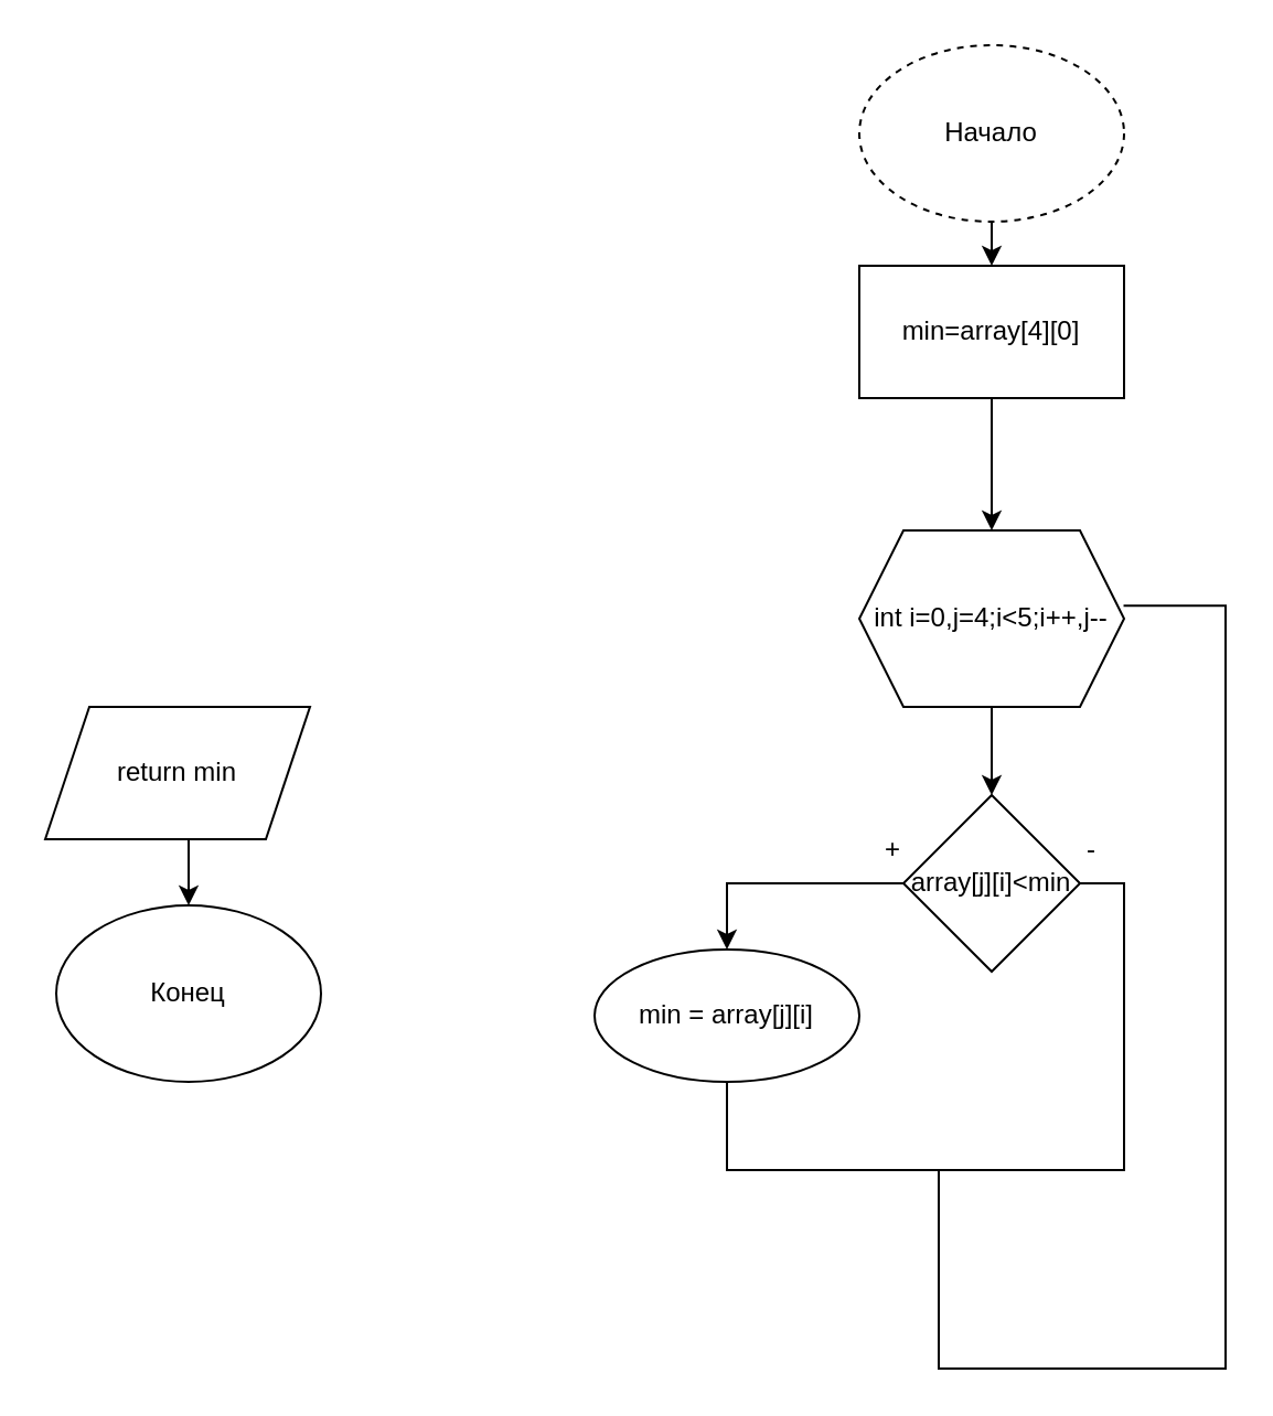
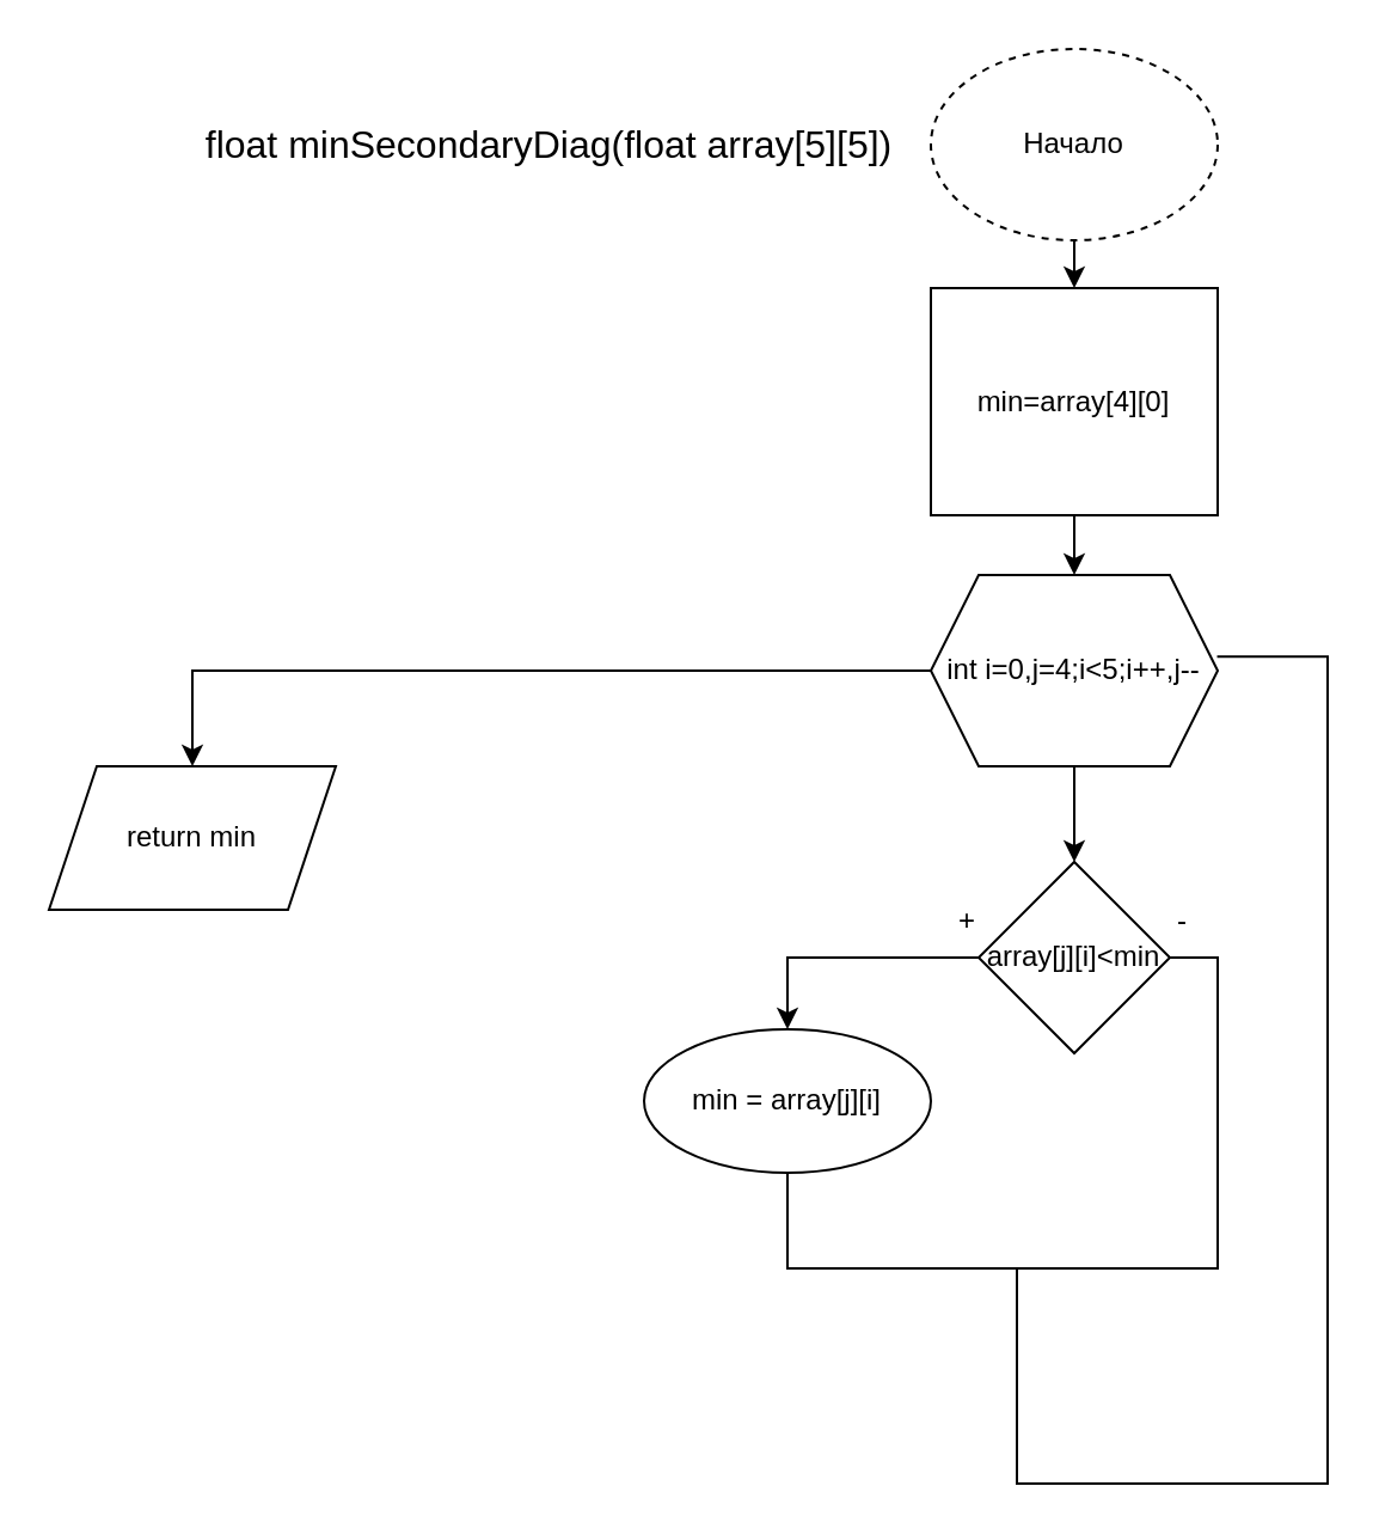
  <mxCell id="0" />
  <mxCell id="1" parent="0" />
  <mxCell id="2" style="edgeStyle=orthogonalEdgeStyle;rounded=0;orthogonalLoop=1;jettySize=auto;html=1;exitX=0.5;exitY=1;exitDx=0;exitDy=0;entryX=0.5;entryY=0;entryDx=0;entryDy=0;" parent="1" source="3" target="5" edge="1"><mxGeometry relative="1" as="geometry" /></mxCell>
  <mxCell id="3" value="&lt;div&gt;Начало&lt;/div&gt;" style="ellipse;whiteSpace=wrap;html=1;dashed=1;" parent="1" vertex="1"><mxGeometry x="389" y="20" width="120" height="80" as="geometry" /></mxCell>
  <mxCell id="4" style="edgeStyle=orthogonalEdgeStyle;rounded=0;orthogonalLoop=1;jettySize=auto;html=1;exitX=0.5;exitY=1;exitDx=0;exitDy=0;entryX=0.5;entryY=0;entryDx=0;entryDy=0;" parent="1" source="5" target="8" edge="1"><mxGeometry relative="1" as="geometry" /></mxCell>
- <mxCell id="5" value="min=array[4][0]" style="rounded=0;whiteSpace=wrap;html=1;" parent="1" vertex="1"><mxGeometry x="389" y="120" width="120" height="60" as="geometry" /></mxCell>
+ <mxCell id="5" value="min=array[4][0]" style="rounded=0;whiteSpace=wrap;html=1;" parent="1" vertex="1"><mxGeometry x="389" y="120" width="120" height="95" as="geometry" /></mxCell>
  <mxCell id="6" style="edgeStyle=orthogonalEdgeStyle;rounded=0;orthogonalLoop=1;jettySize=auto;html=1;exitX=0.5;exitY=1;exitDx=0;exitDy=0;entryX=0.5;entryY=0;entryDx=0;entryDy=0;" parent="1" source="8" target="11" edge="1"><mxGeometry relative="1" as="geometry" /></mxCell>
+ <mxCell id="7" style="edgeStyle=orthogonalEdgeStyle;rounded=0;orthogonalLoop=1;jettySize=auto;html=1;exitX=0;exitY=0.5;exitDx=0;exitDy=0;entryX=0.5;entryY=0;entryDx=0;entryDy=0;strokeColor=default;endArrow=classic;endFill=1;" parent="1" source="8" target="17" edge="1"><mxGeometry relative="1" as="geometry" /></mxCell>
  <mxCell id="8" value="int i=0,j=4;i&amp;lt;5;i++,j--" style="shape=hexagon;perimeter=hexagonPerimeter2;whiteSpace=wrap;html=1;fixedSize=1;" parent="1" vertex="1"><mxGeometry x="389" y="240" width="120" height="80" as="geometry" /></mxCell>
  <mxCell id="9" style="edgeStyle=orthogonalEdgeStyle;rounded=0;orthogonalLoop=1;jettySize=auto;html=1;exitX=0;exitY=0.5;exitDx=0;exitDy=0;entryX=0.5;entryY=0;entryDx=0;entryDy=0;" parent="1" source="11" target="13" edge="1"><mxGeometry relative="1" as="geometry" /></mxCell>
  <mxCell id="10" style="edgeStyle=orthogonalEdgeStyle;rounded=0;orthogonalLoop=1;jettySize=auto;html=1;exitX=1;exitY=0.5;exitDx=0;exitDy=0;endArrow=none;endFill=0;" parent="1" source="11" edge="1"><mxGeometry relative="1" as="geometry"><mxPoint x="445" y="620" as="targetPoint" /><Array as="points"><mxPoint x="509" y="400" /><mxPoint x="509" y="530" /><mxPoint x="425" y="530" /><mxPoint x="425" y="620" /></Array></mxGeometry></mxCell>
  <mxCell id="11" value="array[j][i]&amp;lt;min" style="rhombus;whiteSpace=wrap;html=1;" parent="1" vertex="1"><mxGeometry x="409" y="360" width="80" height="80" as="geometry" /></mxCell>
  <mxCell id="12" style="edgeStyle=orthogonalEdgeStyle;rounded=0;orthogonalLoop=1;jettySize=auto;html=1;exitX=0.5;exitY=1;exitDx=0;exitDy=0;endArrow=none;endFill=0;entryX=0.998;entryY=0.426;entryDx=0;entryDy=0;entryPerimeter=0;" parent="1" source="13" target="8" edge="1"><mxGeometry relative="1" as="geometry"><mxPoint x="445" y="620" as="targetPoint" /><Array as="points"><mxPoint x="329" y="530" /><mxPoint x="425" y="530" /><mxPoint x="425" y="620" /><mxPoint x="555" y="620" /><mxPoint x="555" y="274" /></Array></mxGeometry></mxCell>
  <mxCell id="13" value="min = array[j][i]" style="ellipse;whiteSpace=wrap;html=1;" parent="1" vertex="1"><mxGeometry x="269" y="430" width="120" height="60" as="geometry" /></mxCell>
  <mxCell id="14" value="+" style="text;html=1;align=center;verticalAlign=middle;resizable=0;points=[];autosize=1;strokeColor=none;fillColor=none;" parent="1" vertex="1"><mxGeometry x="389" y="370" width="30" height="30" as="geometry" /></mxCell>
  <mxCell id="15" value="-" style="text;html=1;align=center;verticalAlign=middle;resizable=0;points=[];autosize=1;strokeColor=none;fillColor=none;" parent="1" vertex="1"><mxGeometry x="479" y="370" width="30" height="30" as="geometry" /></mxCell>
- <mxCell id="16" style="edgeStyle=orthogonalEdgeStyle;rounded=0;orthogonalLoop=1;jettySize=auto;html=1;exitX=0.5;exitY=1;exitDx=0;exitDy=0;entryX=0.5;entryY=0;entryDx=0;entryDy=0;strokeColor=default;endArrow=classic;endFill=1;" parent="1" source="17" target="18" edge="1"><mxGeometry relative="1" as="geometry" /></mxCell>
  <mxCell id="17" value="return min" style="shape=parallelogram;perimeter=parallelogramPerimeter;whiteSpace=wrap;html=1;fixedSize=1;" parent="1" vertex="1"><mxGeometry x="20" y="320" width="120" height="60" as="geometry" /></mxCell>
- <mxCell id="18" value="&lt;div&gt;Конец&lt;/div&gt;" style="ellipse;whiteSpace=wrap;html=1;" parent="1" vertex="1"><mxGeometry x="25" y="410" width="120" height="80" as="geometry" /></mxCell>
+ <mxCell id="19" value="float minSecondaryDiag(float array[5][5])" style="text;html=1;align=center;verticalAlign=middle;resizable=0;points=[];autosize=1;strokeColor=none;fillColor=none;fontSize=16;" parent="1" vertex="1"><mxGeometry x="74" y="45" width="310" height="30" as="geometry" /></mxCell>
